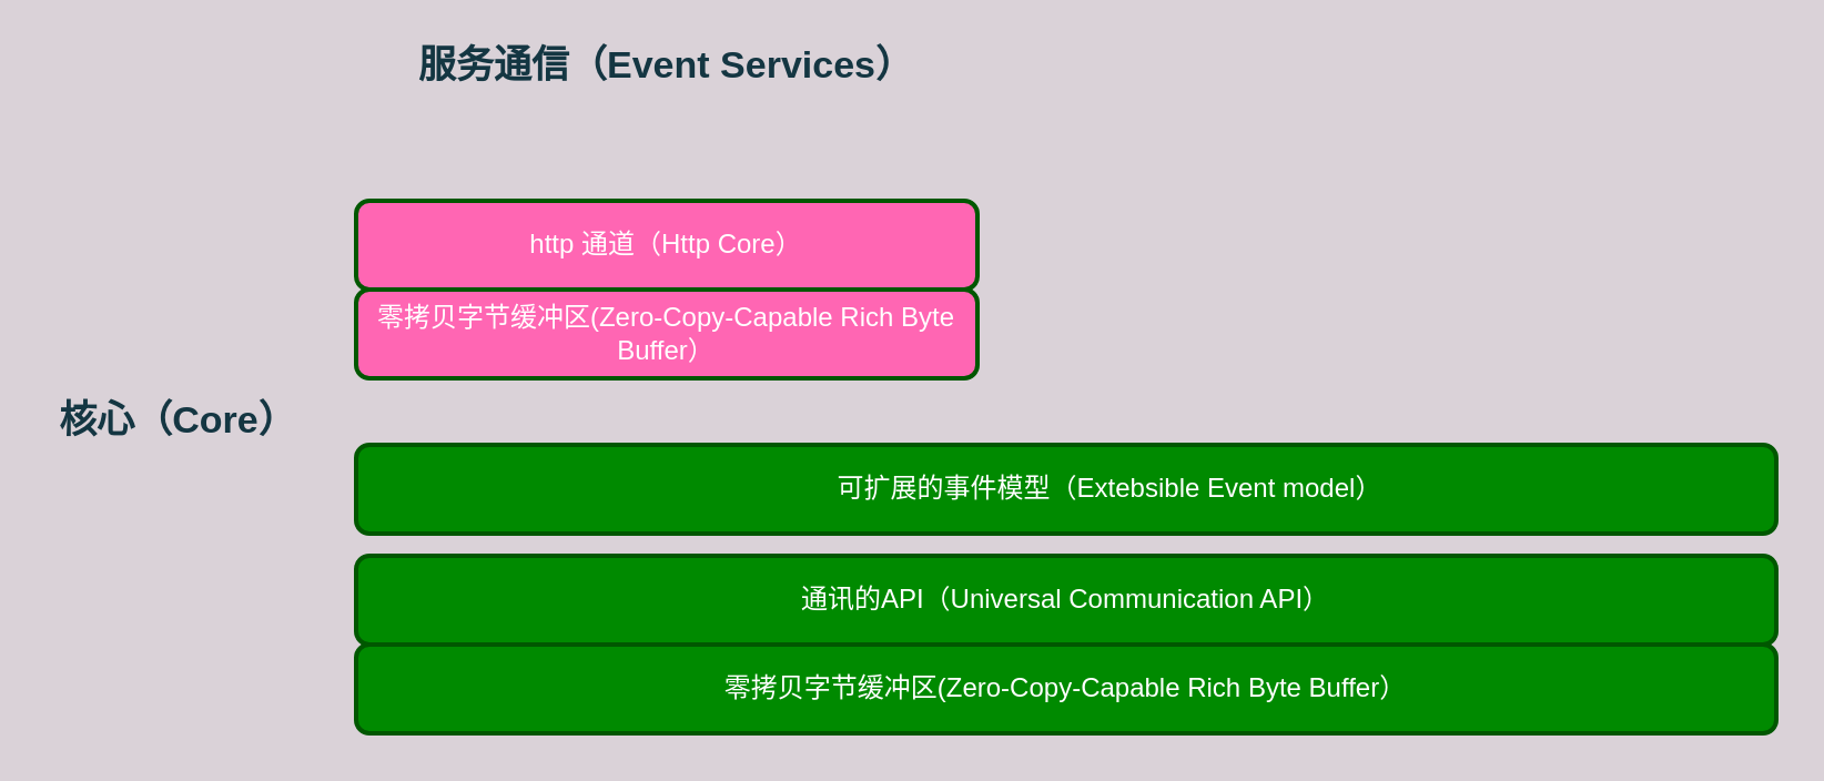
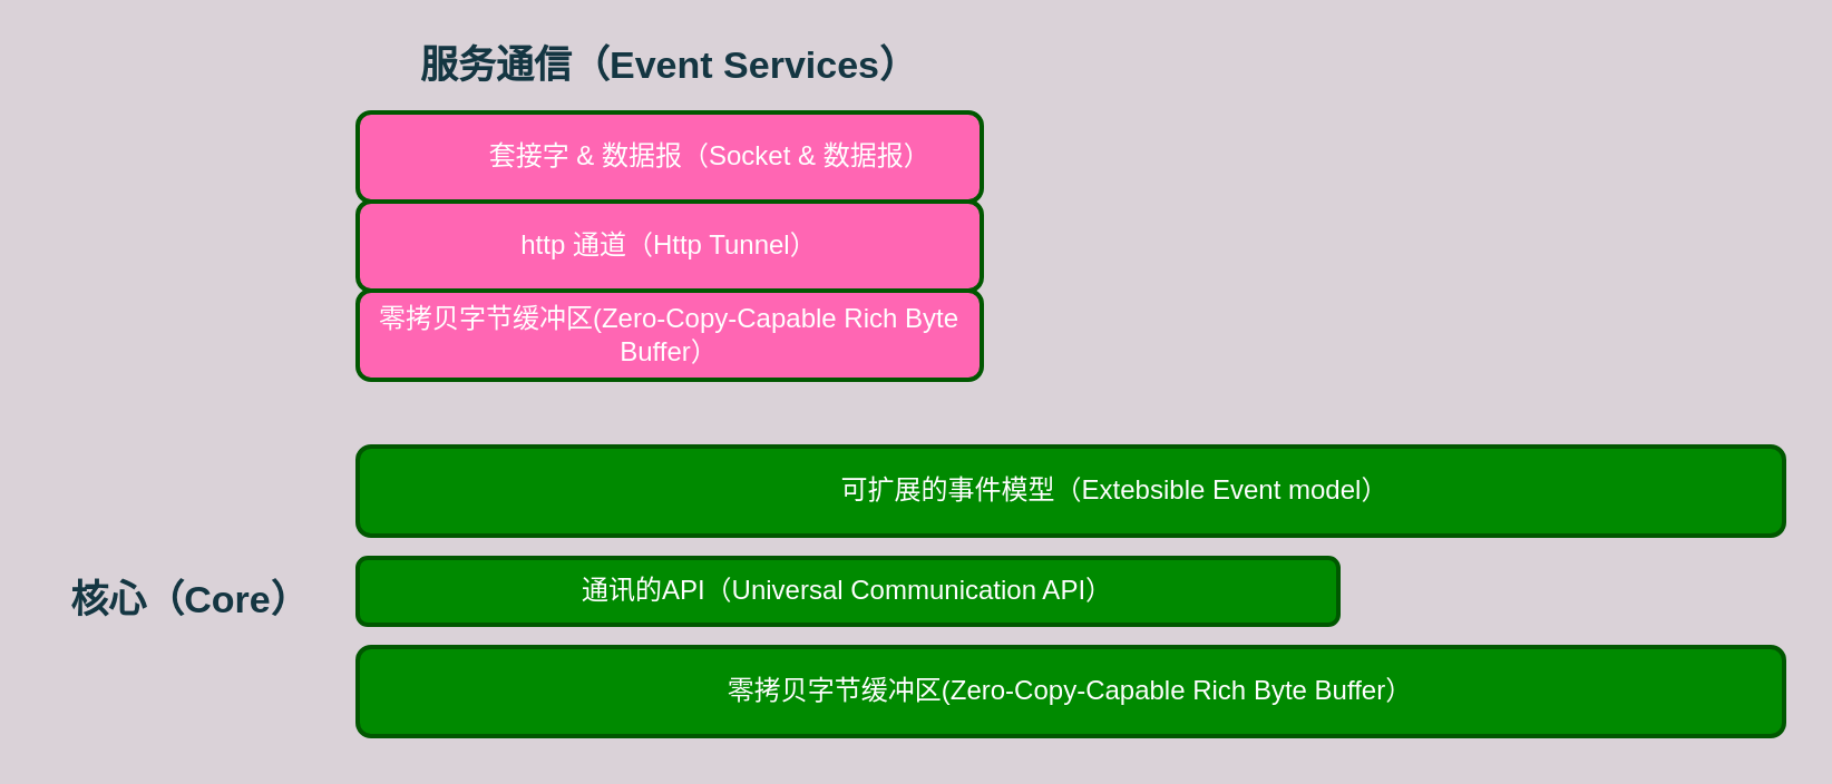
  <mxCell id="0" />
  <mxCell id="1" parent="0" />
  <mxCell id="2" value="零拷贝字节缓冲区(Zero-Copy-Capable Rich Byte Buffer）" style="rounded=1;whiteSpace=wrap;html=1;sketch=0;strokeColor=#005700;fillColor=#008a00;fontColor=#ffffff;strokeWidth=2;" vertex="1" parent="1"><mxGeometry x="160" y="290" width="640" height="40" as="geometry" /></mxCell>
- <mxCell id="3" value="通讯的API（Universal Communication API）" style="rounded=1;whiteSpace=wrap;html=1;sketch=0;strokeColor=#005700;fillColor=#008a00;fontColor=#ffffff;strokeWidth=2;" vertex="1" parent="1"><mxGeometry x="160" y="250" width="640" height="40" as="geometry" /></mxCell>
+ <mxCell id="3" value="通讯的API（Universal Communication API）" style="rounded=1;whiteSpace=wrap;html=1;sketch=0;strokeColor=#005700;fillColor=#008a00;fontColor=#ffffff;strokeWidth=2;" vertex="1" parent="1"><mxGeometry x="160" y="250" width="440" height="30" as="geometry" /></mxCell>
  <mxCell id="4" value="&lt;blockquote style=&quot;margin: 0 0 0 40px ; border: none ; padding: 0px&quot;&gt;可扩展的事件模型（Extebsible Event model）&lt;/blockquote&gt;" style="rounded=1;whiteSpace=wrap;html=1;sketch=0;strokeColor=#005700;fillColor=#008a00;fontColor=#ffffff;strokeWidth=2;" vertex="1" parent="1"><mxGeometry x="160" y="200" width="640" height="40" as="geometry" /></mxCell>
- <mxCell id="5" value="核心（Core）" style="text;html=1;strokeColor=none;fillColor=none;align=center;verticalAlign=middle;whiteSpace=wrap;rounded=0;sketch=0;fontColor=#143642;fontStyle=1;fontSize=17;" vertex="1" parent="1"><mxGeometry x="15" y="180" width="130" height="20" as="geometry" /></mxCell>
+ <mxCell id="5" value="核心（Core）" style="text;html=1;strokeColor=none;fillColor=none;align=center;verticalAlign=middle;whiteSpace=wrap;rounded=0;sketch=0;fontColor=#143642;fontStyle=1;fontSize=17;" vertex="1" parent="1"><mxGeometry x="20" y="260" width="130" height="20" as="geometry" /></mxCell>
  <mxCell id="6" value="零拷贝字节缓冲区(Zero-Copy-Capable Rich Byte Buffer）" style="rounded=1;whiteSpace=wrap;html=1;sketch=0;strokeColor=#005700;fontColor=#ffffff;strokeWidth=2;fillColor=#FF66B3;" vertex="1" parent="1"><mxGeometry x="160" y="130" width="280" height="40" as="geometry" /></mxCell>
- <mxCell id="7" value="http 通道（Http Core）" style="rounded=1;whiteSpace=wrap;html=1;sketch=0;strokeColor=#005700;fontColor=#ffffff;strokeWidth=2;fillColor=#FF66B3;" vertex="1" parent="1"><mxGeometry x="160" y="90" width="280" height="40" as="geometry" /></mxCell>
+ <mxCell id="7" value="http 通道（Http Tunnel）" style="rounded=1;whiteSpace=wrap;html=1;sketch=0;strokeColor=#005700;fontColor=#ffffff;strokeWidth=2;fillColor=#FF66B3;" vertex="1" parent="1"><mxGeometry x="160" y="90" width="280" height="40" as="geometry" /></mxCell>
+ <mxCell id="8" value="&lt;blockquote style=&quot;margin: 0 0 0 40px ; border: none ; padding: 0px&quot;&gt;套接字 &amp;amp; 数据报（Socket &amp;amp; 数据报）&amp;nbsp;&lt;/blockquote&gt;" style="rounded=1;whiteSpace=wrap;html=1;sketch=0;strokeColor=#005700;fontColor=#ffffff;strokeWidth=2;fillColor=#FF66B3;" vertex="1" parent="1"><mxGeometry x="160" y="50" width="280" height="40" as="geometry" /></mxCell>
  <mxCell id="9" value="服务通信（Event Services）" style="text;html=1;strokeColor=none;fillColor=none;align=center;verticalAlign=middle;whiteSpace=wrap;rounded=0;sketch=0;fontColor=#143642;fontStyle=1;fontSize=17;" vertex="1" parent="1"><mxGeometry x="170" y="20" width="260" height="20" as="geometry" /></mxCell>
